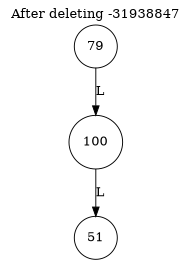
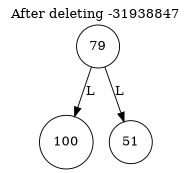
  digraph {
    label="After deleting -31938847"
    labelloc=t
    node [shape=circle]
    79
    100
    51
    79 -> 100 [label=L]
-   100 -> 51 [label=L]
+   79 -> 51 [label=L]
  }
